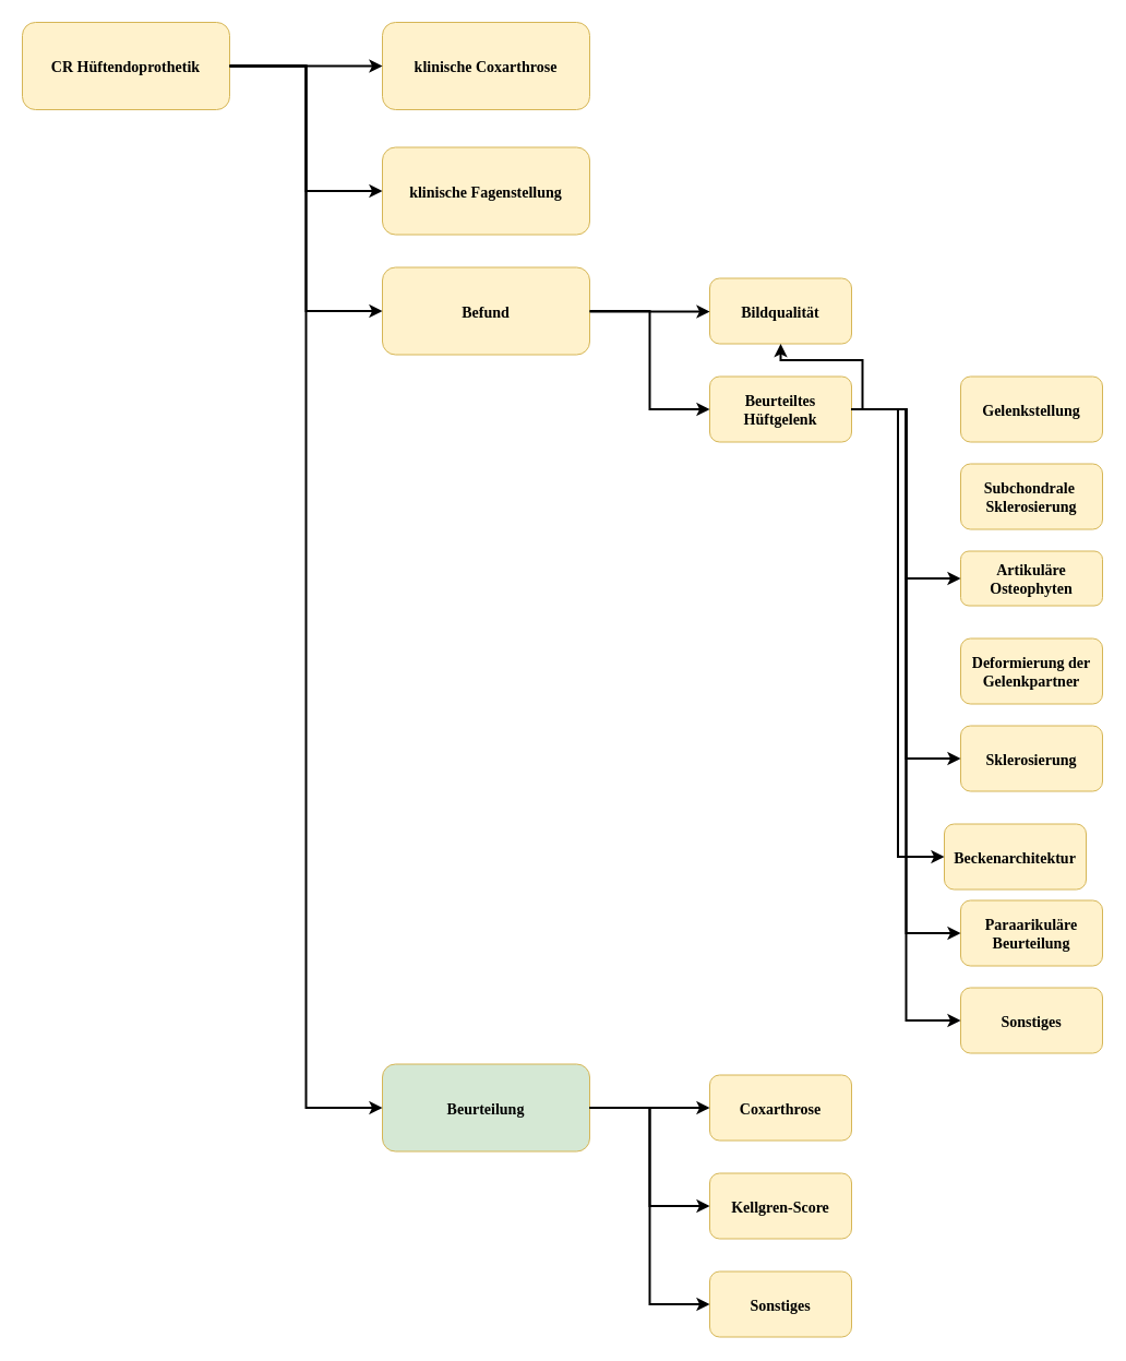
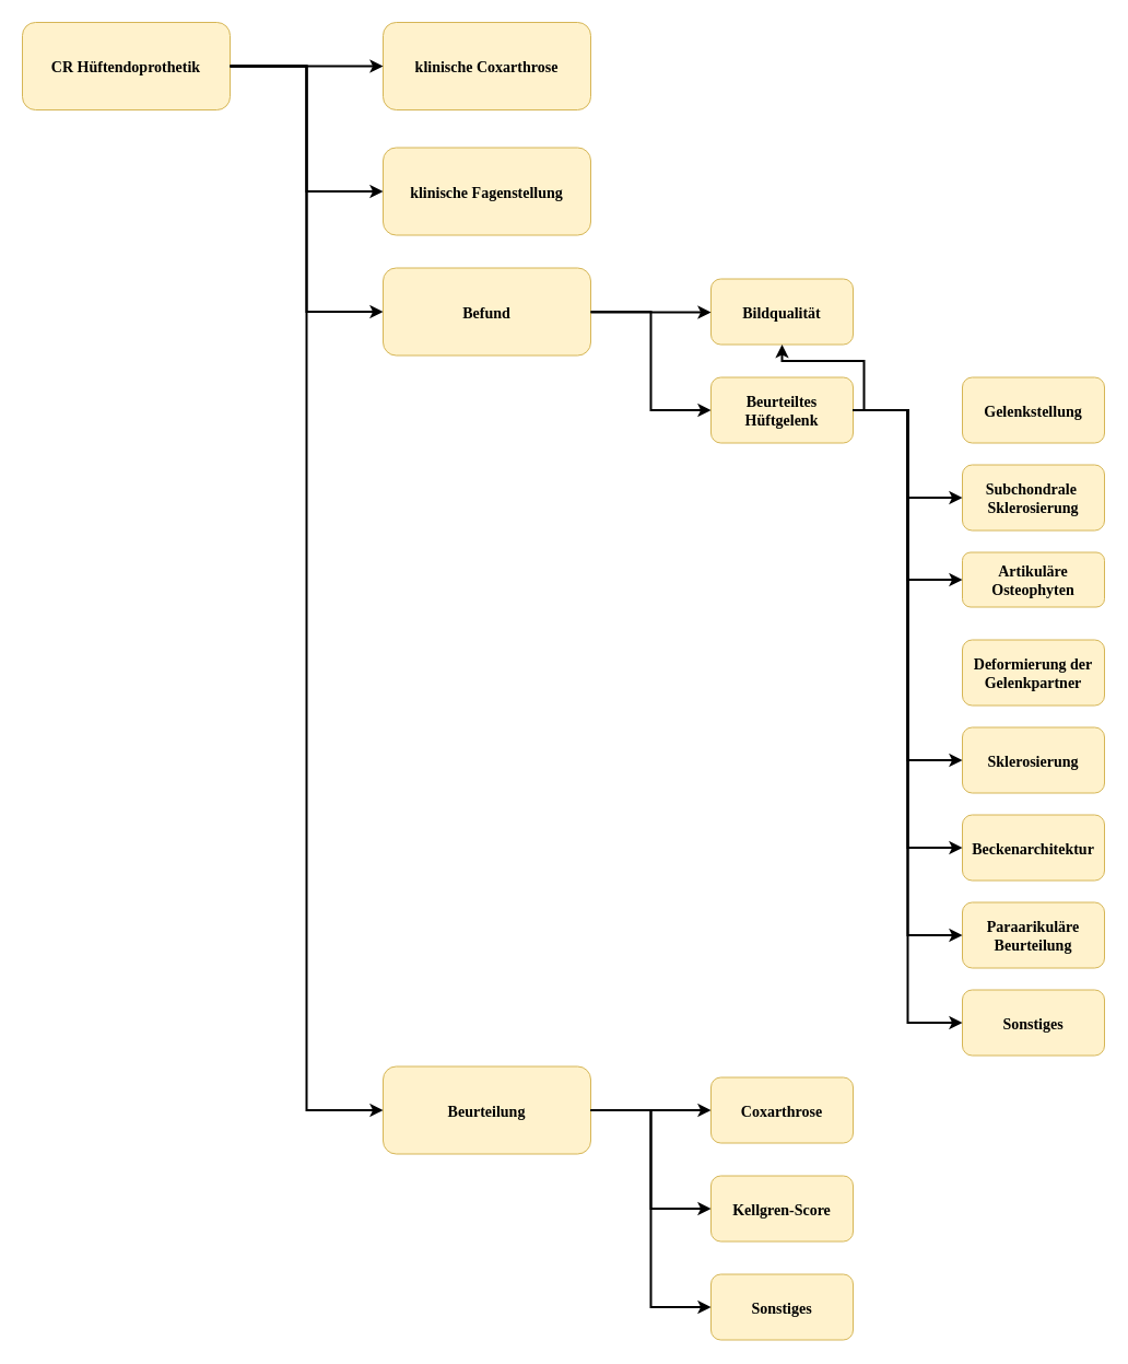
  <mxCell id="0" />
  <mxCell id="1" parent="0" />
  <mxCell id="2" value="CR Hüftendoprothetik" style="rounded=1;fillColor=#fff2cc;strokeColor=#d6b656;fontStyle=1;fontFamily=Tahoma;fontSize=14" parent="1" vertex="1"><mxGeometry x="20" y="20" width="190" height="80" as="geometry" /></mxCell>
  <mxCell id="3" value="Befund" style="rounded=1;fillColor=#fff2cc;strokeColor=#d6b656;fontStyle=1;fontFamily=Tahoma;fontSize=14" parent="1" vertex="1"><mxGeometry x="350" y="244.5" width="190" height="80" as="geometry" /></mxCell>
  <mxCell id="4" value="klinische Fagenstellung" style="rounded=1;fillColor=#fff2cc;strokeColor=#d6b656;fontStyle=1;fontFamily=Tahoma;fontSize=14" parent="1" vertex="1"><mxGeometry x="350" y="134.5" width="190" height="80" as="geometry" /></mxCell>
  <mxCell id="5" value="klinische Coxarthrose" style="rounded=1;fillColor=#fff2cc;strokeColor=#d6b656;fontStyle=1;fontFamily=Tahoma;fontSize=14" parent="1" vertex="1"><mxGeometry x="350" y="20" width="190" height="80" as="geometry" /></mxCell>
  <mxCell id="6" value="Bildqualität" style="rounded=1;fillColor=#fff2cc;strokeColor=#d6b656;fontStyle=1;fontFamily=Tahoma;fontSize=14" parent="1" vertex="1"><mxGeometry x="650" y="254.5" width="130" height="60" as="geometry" /></mxCell>
  <mxCell id="7" value="" style="edgeStyle=orthogonalEdgeStyle;elbow=vertical;strokeWidth=2;rounded=0;exitX=1;exitY=0.5;exitDx=0;exitDy=0;entryX=0;entryY=0.5;entryDx=0;entryDy=0;" parent="1" source="2" target="4" edge="1"><mxGeometry x="337" y="70" width="100" height="100" as="geometry"><mxPoint x="842" y="110" as="sourcePoint" /><mxPoint x="1447" y="180" as="targetPoint" /></mxGeometry></mxCell>
  <mxCell id="8" value="" style="edgeStyle=elbowEdgeStyle;elbow=vertical;strokeWidth=2;rounded=0" parent="1" source="2" target="5" edge="1"><mxGeometry x="-33" y="-20" width="100" height="100" as="geometry"><mxPoint x="-43" y="70" as="sourcePoint" /><mxPoint x="57" y="-30" as="targetPoint" /></mxGeometry></mxCell>
  <mxCell id="9" value="" style="edgeStyle=elbowEdgeStyle;elbow=vertical;strokeWidth=2;rounded=0" parent="1" source="3" target="6" edge="1"><mxGeometry x="-33" y="-90" width="100" height="100" as="geometry"><mxPoint x="-43" y="0" as="sourcePoint" /><mxPoint x="57" y="-100" as="targetPoint" /></mxGeometry></mxCell>
  <mxCell id="10" value="" style="edgeStyle=orthogonalEdgeStyle;elbow=vertical;strokeWidth=2;rounded=0;exitX=1;exitY=0.5;exitDx=0;exitDy=0;entryX=0;entryY=0.5;entryDx=0;entryDy=0;" parent="1" source="2" target="3" edge="1"><mxGeometry x="337" y="70" width="100" height="100" as="geometry"><mxPoint x="842" y="114.5" as="sourcePoint" /><mxPoint x="1447" y="180" as="targetPoint" /></mxGeometry></mxCell>
  <mxCell id="11" value="Beurteiltes&#10;Hüftgelenk" style="rounded=1;fillColor=#fff2cc;strokeColor=#d6b656;fontStyle=1;fontFamily=Tahoma;fontSize=14" parent="1" vertex="1"><mxGeometry x="650" y="344.5" width="130" height="60" as="geometry" /></mxCell>
  <mxCell id="12" value="Gelenkstellung" style="rounded=1;fillColor=#fff2cc;strokeColor=#d6b656;fontStyle=1;fontFamily=Tahoma;fontSize=14" parent="1" vertex="1"><mxGeometry x="880" y="344.5" width="130" height="60" as="geometry" /></mxCell>
  <mxCell id="13" value="" style="edgeStyle=orthogonalEdgeStyle;elbow=vertical;strokeWidth=2;rounded=0;exitX=1;exitY=0.5;exitDx=0;exitDy=0;" parent="1" source="11" target="6" edge="1"><mxGeometry x="-13" y="20" width="100" height="100" as="geometry"><mxPoint x="790" y="384.5" as="sourcePoint" /><mxPoint x="890" y="384.5" as="targetPoint" /></mxGeometry></mxCell>
  <mxCell id="14" value="" style="edgeStyle=orthogonalEdgeStyle;elbow=vertical;strokeWidth=2;rounded=0;exitX=1;exitY=0.5;exitDx=0;exitDy=0;entryX=0;entryY=0.5;entryDx=0;entryDy=0;" parent="1" source="3" target="11" edge="1"><mxGeometry x="-23" y="-80" width="100" height="100" as="geometry"><mxPoint x="550" y="294.5" as="sourcePoint" /><mxPoint x="660" y="294.5" as="targetPoint" /></mxGeometry></mxCell>
  <mxCell id="15" value="Subchondrale &#10;Sklerosierung" style="rounded=1;fillColor=#fff2cc;strokeColor=#d6b656;fontStyle=1;fontFamily=Tahoma;fontSize=14" parent="1" vertex="1"><mxGeometry x="880" y="424.5" width="130" height="60" as="geometry" /></mxCell>
  <mxCell id="16" value="Artikuläre&#10;Osteophyten" style="rounded=1;fillColor=#fff2cc;strokeColor=#d6b656;fontStyle=1;fontFamily=Tahoma;fontSize=14" parent="1" vertex="1"><mxGeometry x="880" y="504.5" width="130" height="50" as="geometry" /></mxCell>
+ <mxCell id="17" value="" style="edgeStyle=orthogonalEdgeStyle;elbow=vertical;strokeWidth=2;rounded=0;exitX=1;exitY=0.5;exitDx=0;exitDy=0;entryX=0;entryY=0.5;entryDx=0;entryDy=0;" parent="1" source="11" target="15" edge="1"><mxGeometry x="-3" y="30" width="100" height="100" as="geometry"><mxPoint x="790" y="384.5" as="sourcePoint" /><mxPoint x="890" y="454.5" as="targetPoint" /></mxGeometry></mxCell>
  <mxCell id="18" value="" style="edgeStyle=orthogonalEdgeStyle;elbow=vertical;strokeWidth=2;rounded=0;exitX=1;exitY=0.5;exitDx=0;exitDy=0;entryX=0;entryY=0.5;entryDx=0;entryDy=0;" parent="1" source="11" target="16" edge="1"><mxGeometry x="7" y="40" width="100" height="100" as="geometry"><mxPoint x="800" y="394.5" as="sourcePoint" /><mxPoint x="900" y="464.5" as="targetPoint" /></mxGeometry></mxCell>
  <mxCell id="19" value="Deformierung der&#10;Gelenkpartner" style="rounded=1;fillColor=#fff2cc;strokeColor=#d6b656;fontStyle=1;fontFamily=Tahoma;fontSize=14" parent="1" vertex="1"><mxGeometry x="880" y="584.5" width="130" height="60" as="geometry" /></mxCell>
  <mxCell id="20" value="Sklerosierung" style="rounded=1;fillColor=#fff2cc;strokeColor=#d6b656;fontStyle=1;fontFamily=Tahoma;fontSize=14" parent="1" vertex="1"><mxGeometry x="880" y="664.5" width="130" height="60" as="geometry" /></mxCell>
  <mxCell id="21" value="" style="edgeStyle=orthogonalEdgeStyle;elbow=vertical;strokeWidth=2;rounded=0;exitX=1;exitY=0.5;exitDx=0;exitDy=0;entryX=0;entryY=0.5;entryDx=0;entryDy=0;" parent="1" source="11" target="20" edge="1"><mxGeometry x="27" y="60" width="100" height="100" as="geometry"><mxPoint x="790" y="384.5" as="sourcePoint" /><mxPoint x="890" y="904.5" as="targetPoint" /></mxGeometry></mxCell>
- <mxCell id="22" value="Beckenarchitektur" style="rounded=1;fillColor=#fff2cc;strokeColor=#d6b656;fontStyle=1;fontFamily=Tahoma;fontSize=14" parent="1" vertex="1"><mxGeometry x="865" y="754.5" width="130" height="60" as="geometry" /></mxCell>
+ <mxCell id="22" value="Beckenarchitektur" style="rounded=1;fillColor=#fff2cc;strokeColor=#d6b656;fontStyle=1;fontFamily=Tahoma;fontSize=14" parent="1" vertex="1"><mxGeometry x="880" y="744.5" width="130" height="60" as="geometry" /></mxCell>
  <mxCell id="23" value="" style="edgeStyle=orthogonalEdgeStyle;elbow=vertical;strokeWidth=2;rounded=0;exitX=1;exitY=0.5;exitDx=0;exitDy=0;entryX=0;entryY=0.5;entryDx=0;entryDy=0;" parent="1" source="11" target="22" edge="1"><mxGeometry x="37" y="70" width="100" height="100" as="geometry"><mxPoint x="790" y="384.5" as="sourcePoint" /><mxPoint x="890" y="1054.5" as="targetPoint" /></mxGeometry></mxCell>
  <mxCell id="24" value="Paraarikuläre&#10;Beurteilung" style="rounded=1;fillColor=#fff2cc;strokeColor=#d6b656;fontStyle=1;fontFamily=Tahoma;fontSize=14" parent="1" vertex="1"><mxGeometry x="880" y="824.5" width="130" height="60" as="geometry" /></mxCell>
  <mxCell id="25" value="" style="edgeStyle=orthogonalEdgeStyle;elbow=vertical;strokeWidth=2;rounded=0;exitX=1;exitY=0.5;exitDx=0;exitDy=0;entryX=0;entryY=0.5;entryDx=0;entryDy=0;" parent="1" source="11" target="24" edge="1"><mxGeometry x="47" y="80" width="100" height="100" as="geometry"><mxPoint x="790" y="384.5" as="sourcePoint" /><mxPoint x="890" y="1204.5" as="targetPoint" /></mxGeometry></mxCell>
- <mxCell id="26" value="Beurteilung" style="rounded=1;fillColor=#d5e8d4;strokeColor=#d6b656;fontStyle=1;fontFamily=Tahoma;fontSize=14;" parent="1" vertex="1"><mxGeometry x="350" y="974.5" width="190" height="80" as="geometry" /></mxCell>
+ <mxCell id="26" value="Beurteilung" style="rounded=1;fillColor=#fff2cc;strokeColor=#d6b656;fontStyle=1;fontFamily=Tahoma;fontSize=14" parent="1" vertex="1"><mxGeometry x="350" y="974.5" width="190" height="80" as="geometry" /></mxCell>
  <mxCell id="27" value="" style="edgeStyle=orthogonalEdgeStyle;elbow=vertical;strokeWidth=2;rounded=0;exitX=1;exitY=0.5;exitDx=0;exitDy=0;entryX=0;entryY=0.5;entryDx=0;entryDy=0;" parent="1" source="2" target="26" edge="1"><mxGeometry x="347" y="80" width="100" height="100" as="geometry"><mxPoint x="220" y="70" as="sourcePoint" /><mxPoint x="380" y="664.5" as="targetPoint" /></mxGeometry></mxCell>
  <mxCell id="28" value="Coxarthrose" style="rounded=1;fillColor=#fff2cc;strokeColor=#d6b656;fontStyle=1;fontFamily=Tahoma;fontSize=14" parent="1" vertex="1"><mxGeometry x="650" y="984.5" width="130" height="60" as="geometry" /></mxCell>
  <mxCell id="29" value="" style="edgeStyle=orthogonalEdgeStyle;elbow=vertical;strokeWidth=2;rounded=0;exitX=1;exitY=0.5;exitDx=0;exitDy=0;entryX=0;entryY=0.5;entryDx=0;entryDy=0;" parent="1" source="26" target="28" edge="1"><mxGeometry x="7" y="350" width="100" height="100" as="geometry"><mxPoint x="1020" y="764.5" as="sourcePoint" /><mxPoint x="1110" y="764.5" as="targetPoint" /></mxGeometry></mxCell>
  <mxCell id="30" value="Kellgren-Score" style="rounded=1;fillColor=#fff2cc;strokeColor=#d6b656;fontStyle=1;fontFamily=Tahoma;fontSize=14" parent="1" vertex="1"><mxGeometry x="650" y="1074.5" width="130" height="60" as="geometry" /></mxCell>
  <mxCell id="31" value="" style="edgeStyle=orthogonalEdgeStyle;elbow=vertical;strokeWidth=2;rounded=0;exitX=1;exitY=0.5;exitDx=0;exitDy=0;entryX=0;entryY=0.5;entryDx=0;entryDy=0;" parent="1" source="26" target="30" edge="1"><mxGeometry x="17" y="360" width="100" height="100" as="geometry"><mxPoint x="550" y="1024.5" as="sourcePoint" /><mxPoint x="660" y="1024.5" as="targetPoint" /></mxGeometry></mxCell>
  <mxCell id="32" value="Sonstiges" style="rounded=1;fillColor=#fff2cc;strokeColor=#d6b656;fontStyle=1;fontFamily=Tahoma;fontSize=14" parent="1" vertex="1"><mxGeometry x="650" y="1164.5" width="130" height="60" as="geometry" /></mxCell>
  <mxCell id="33" value="" style="edgeStyle=orthogonalEdgeStyle;elbow=vertical;strokeWidth=2;rounded=0;exitX=1;exitY=0.5;exitDx=0;exitDy=0;entryX=0;entryY=0.5;entryDx=0;entryDy=0;" parent="1" source="26" target="32" edge="1"><mxGeometry x="27" y="370" width="100" height="100" as="geometry"><mxPoint x="550" y="1024.5" as="sourcePoint" /><mxPoint x="660" y="1114.5" as="targetPoint" /></mxGeometry></mxCell>
  <mxCell id="34" value="Sonstiges" style="rounded=1;fillColor=#fff2cc;strokeColor=#d6b656;fontStyle=1;fontFamily=Tahoma;fontSize=14" parent="1" vertex="1"><mxGeometry x="880" y="904.5" width="130" height="60" as="geometry" /></mxCell>
  <mxCell id="35" value="" style="edgeStyle=orthogonalEdgeStyle;elbow=vertical;strokeWidth=2;rounded=0;entryX=0;entryY=0.5;entryDx=0;entryDy=0;exitX=1;exitY=0.5;exitDx=0;exitDy=0;" parent="1" source="11" target="34" edge="1"><mxGeometry x="57" y="90" width="100" height="100" as="geometry"><mxPoint x="780" y="374.5" as="sourcePoint" /><mxPoint x="890" y="1354.5" as="targetPoint" /></mxGeometry></mxCell>
